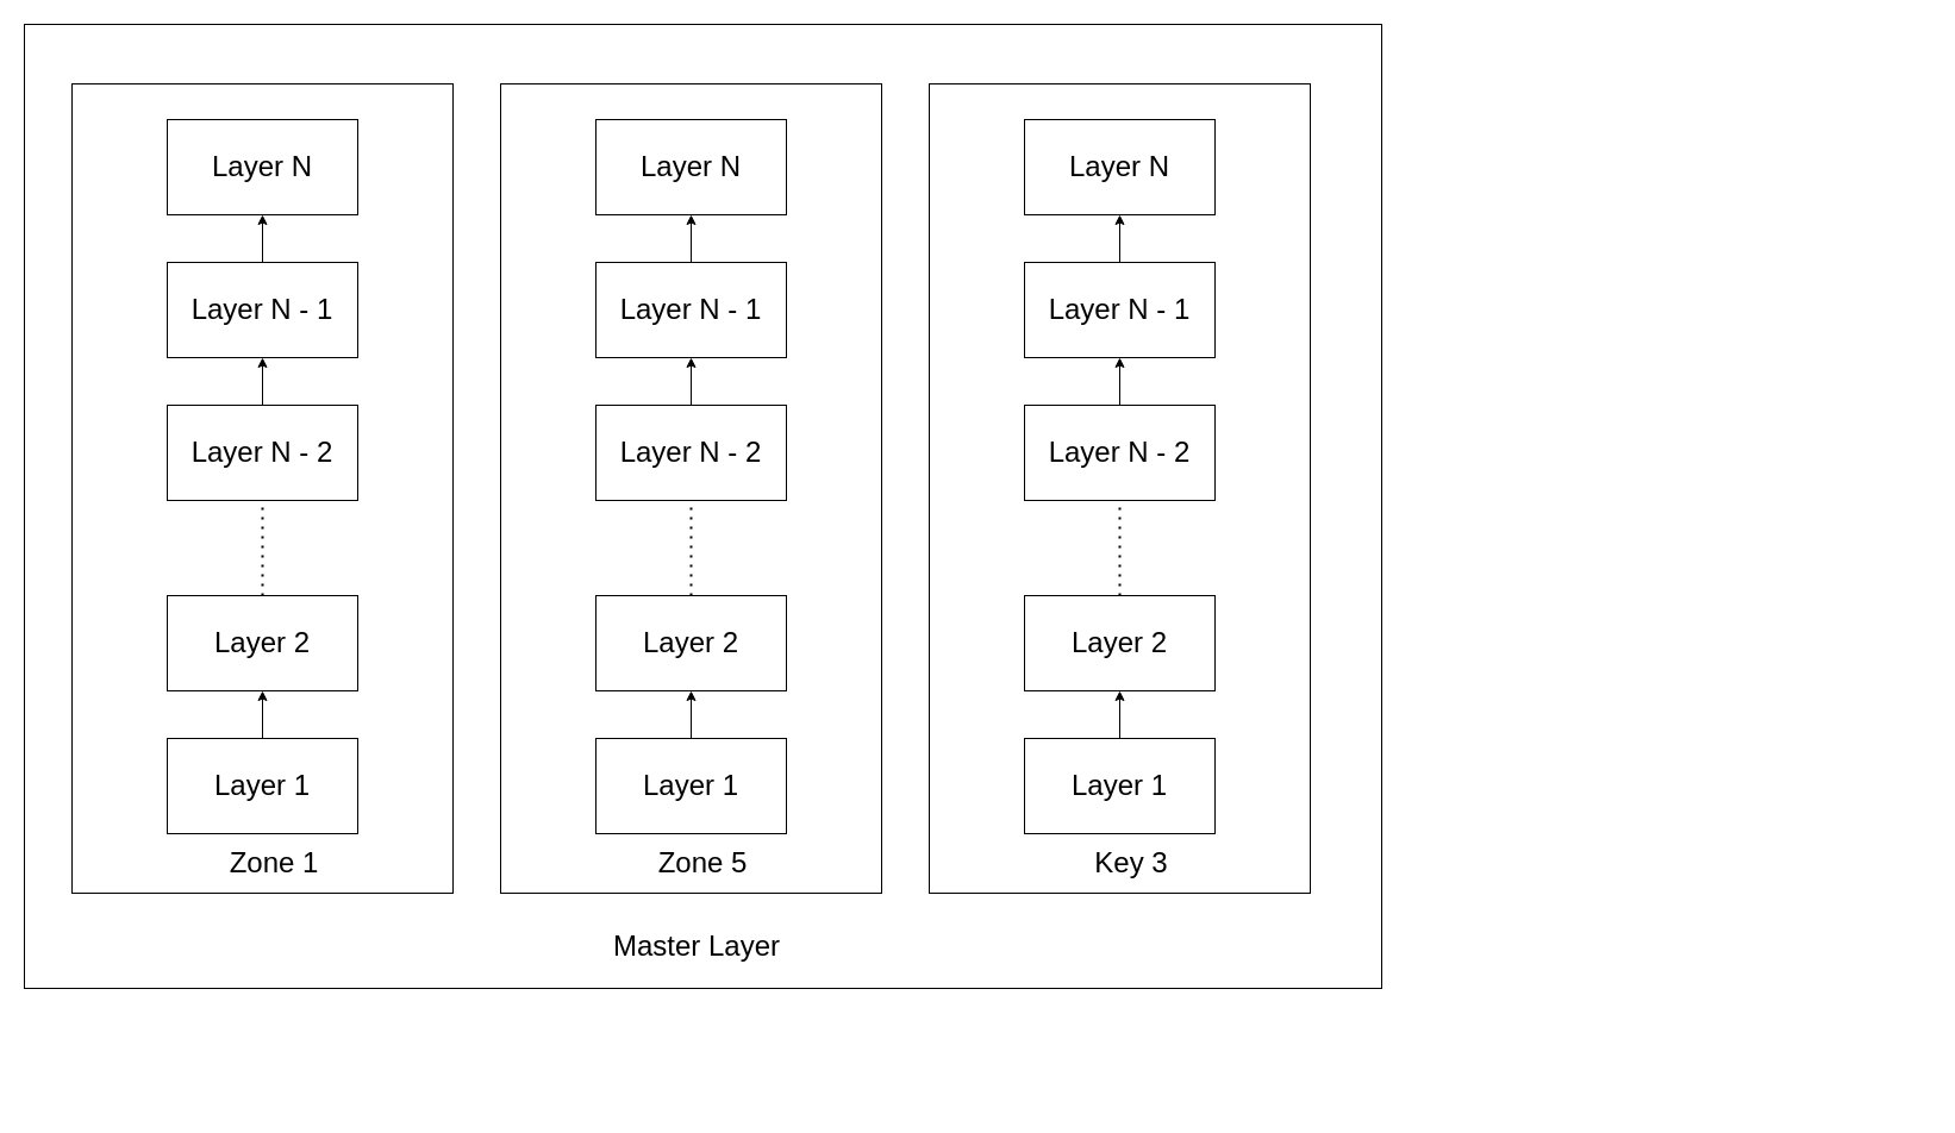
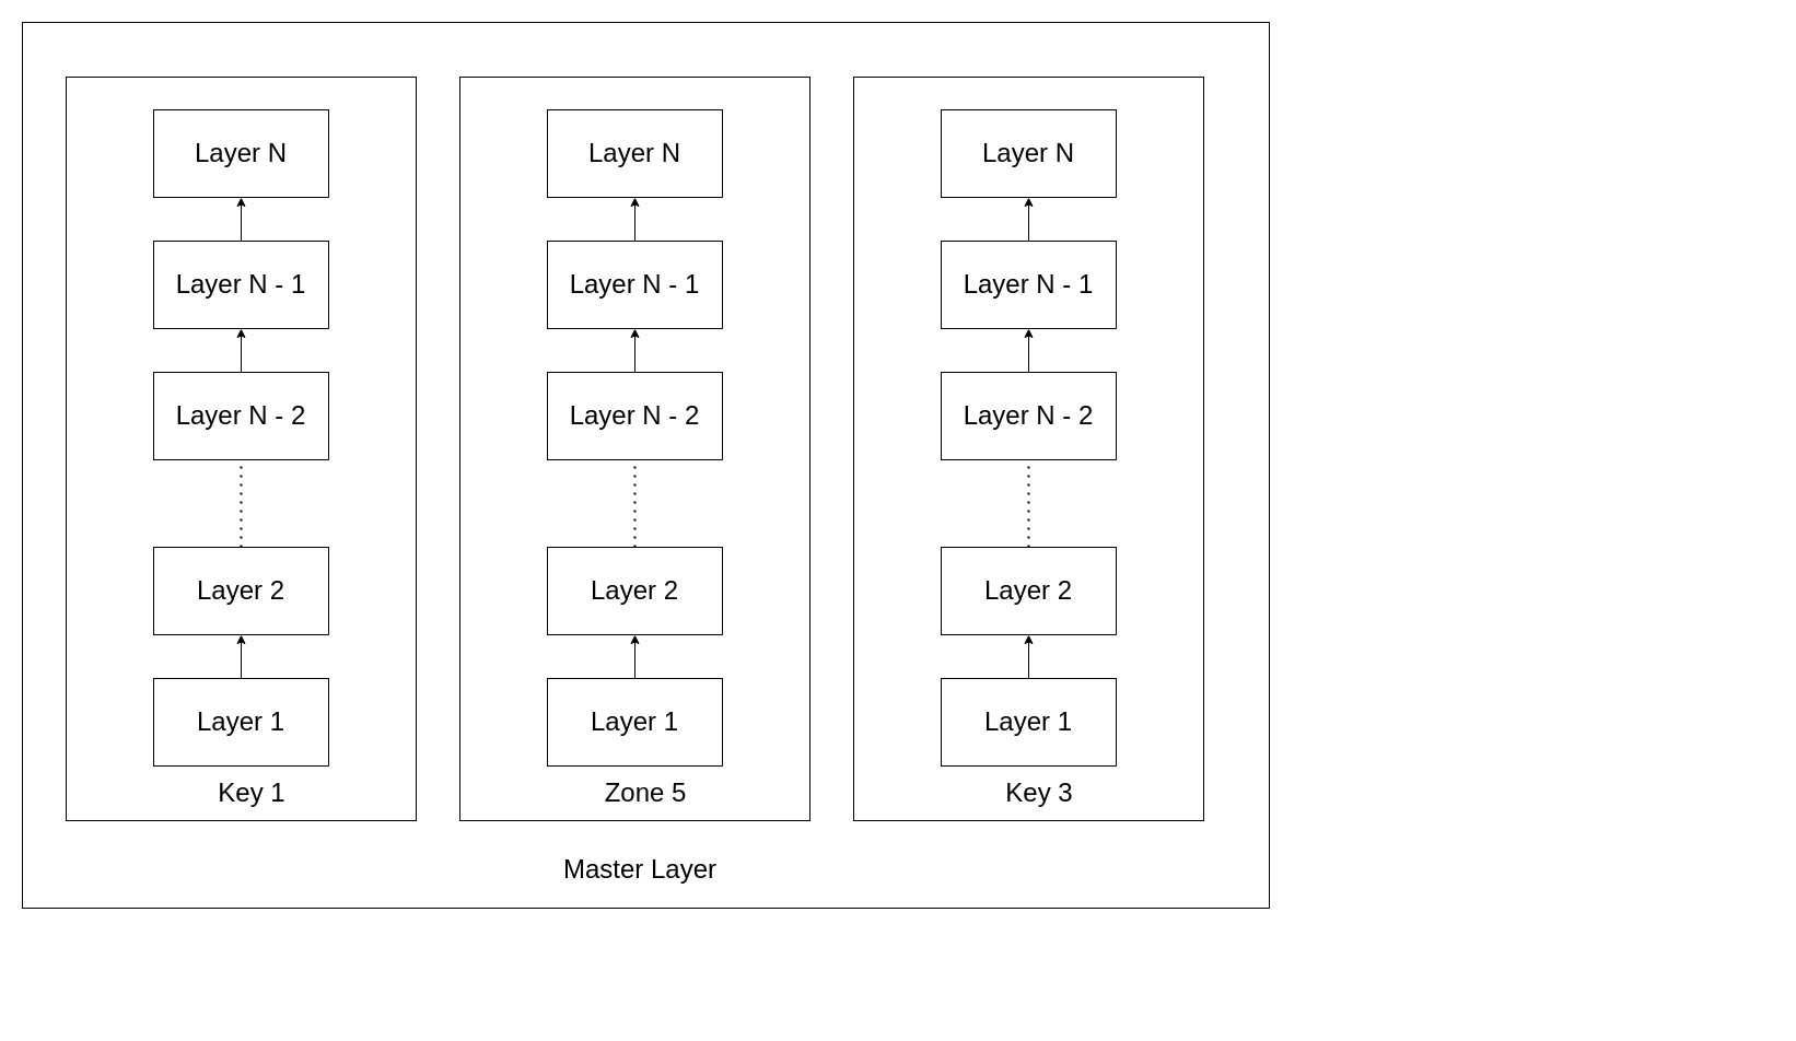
  <mxCell id="0" />
  <mxCell id="1" parent="0" />
  <mxCell id="2" value="" style="group" vertex="1" connectable="0" parent="1"><mxGeometry x="760" y="70" width="860" height="860" as="geometry" /></mxCell>
  <mxCell id="3" value="" style="rounded=0;whiteSpace=wrap;html=1;fontSize=24;" vertex="1" parent="2"><mxGeometry x="-740" y="-50" width="1140" height="810" as="geometry" /></mxCell>
  <mxCell id="4" value="" style="rounded=0;whiteSpace=wrap;html=1;" vertex="1" parent="2"><mxGeometry x="20" width="320" height="680" as="geometry" /></mxCell>
  <mxCell id="5" value="" style="group" vertex="1" connectable="0" parent="2"><mxGeometry x="100" y="30" width="160" height="600" as="geometry" /></mxCell>
  <mxCell id="6" value="&lt;span style=&quot;font-size: 24px&quot;&gt;Layer 1&lt;/span&gt;" style="rounded=0;whiteSpace=wrap;html=1;" vertex="1" parent="5"><mxGeometry y="520" width="160" height="80" as="geometry" /></mxCell>
  <mxCell id="7" value="" style="group" vertex="1" connectable="0" parent="5"><mxGeometry width="160" height="480" as="geometry" /></mxCell>
  <mxCell id="8" value="&lt;span style=&quot;font-size: 24px&quot;&gt;Layer N&lt;/span&gt;" style="rounded=0;whiteSpace=wrap;html=1;" vertex="1" parent="7"><mxGeometry width="160" height="80" as="geometry" /></mxCell>
  <mxCell id="9" value="&lt;span style=&quot;font-size: 24px&quot;&gt;Layer N - 1&lt;/span&gt;" style="rounded=0;whiteSpace=wrap;html=1;" vertex="1" parent="7"><mxGeometry y="120" width="160" height="80" as="geometry" /></mxCell>
  <mxCell id="10" value="&lt;span style=&quot;font-size: 24px&quot;&gt;Layer N - 2&lt;/span&gt;" style="rounded=0;whiteSpace=wrap;html=1;" vertex="1" parent="7"><mxGeometry y="240" width="160" height="80" as="geometry" /></mxCell>
  <mxCell id="11" value="" style="endArrow=none;dashed=1;html=1;dashPattern=1 3;strokeWidth=2;rounded=0;entryX=0.5;entryY=1;entryDx=0;entryDy=0;" edge="1" parent="7" source="12" target="10"><mxGeometry width="50" height="50" relative="1" as="geometry"><mxPoint x="80" y="400" as="sourcePoint" /><mxPoint x="170" y="370" as="targetPoint" /></mxGeometry></mxCell>
  <mxCell id="12" value="&lt;span style=&quot;font-size: 24px&quot;&gt;Layer 2&lt;/span&gt;" style="rounded=0;whiteSpace=wrap;html=1;" vertex="1" parent="7"><mxGeometry y="400" width="160" height="80" as="geometry" /></mxCell>
  <mxCell id="13" value="" style="endArrow=classic;html=1;rounded=0;exitX=0.5;exitY=0;exitDx=0;exitDy=0;entryX=0.5;entryY=1;entryDx=0;entryDy=0;" edge="1" parent="7" source="10" target="9"><mxGeometry width="50" height="50" relative="1" as="geometry"><mxPoint x="340" y="280" as="sourcePoint" /><mxPoint x="390" y="230" as="targetPoint" /></mxGeometry></mxCell>
  <mxCell id="14" value="" style="endArrow=classic;html=1;rounded=0;exitX=0.5;exitY=0;exitDx=0;exitDy=0;entryX=0.5;entryY=1;entryDx=0;entryDy=0;" edge="1" parent="7" source="9" target="8"><mxGeometry width="50" height="50" relative="1" as="geometry"><mxPoint x="120" y="110" as="sourcePoint" /><mxPoint x="420" y="100" as="targetPoint" /></mxGeometry></mxCell>
  <mxCell id="15" value="" style="endArrow=classic;html=1;rounded=0;exitX=0.5;exitY=0;exitDx=0;exitDy=0;entryX=0.5;entryY=1;entryDx=0;entryDy=0;" edge="1" parent="5" source="6" target="12"><mxGeometry width="50" height="50" relative="1" as="geometry"><mxPoint x="340" y="580" as="sourcePoint" /><mxPoint x="390" y="530" as="targetPoint" /></mxGeometry></mxCell>
  <mxCell id="16" value="&lt;font style=&quot;font-size: 24px&quot;&gt;Key 3&lt;/font&gt;" style="text;html=1;strokeColor=none;fillColor=none;align=center;verticalAlign=middle;whiteSpace=wrap;rounded=0;" vertex="1" parent="2"><mxGeometry y="640" width="380" height="30" as="geometry" /></mxCell>
  <mxCell id="17" value="Master Layer" style="text;html=1;strokeColor=none;fillColor=none;align=center;verticalAlign=middle;whiteSpace=wrap;rounded=0;fontSize=24;" vertex="1" parent="2"><mxGeometry x="-420" y="710" width="490" height="30" as="geometry" /></mxCell>
  <mxCell id="18" value="" style="group" vertex="1" connectable="0" parent="1"><mxGeometry x="40" y="70" width="380" height="680" as="geometry" /></mxCell>
  <mxCell id="19" value="" style="rounded=0;whiteSpace=wrap;html=1;" vertex="1" parent="18"><mxGeometry x="20" width="320" height="680" as="geometry" /></mxCell>
  <mxCell id="20" value="" style="group" vertex="1" connectable="0" parent="18"><mxGeometry x="100" y="30" width="160" height="600" as="geometry" /></mxCell>
  <mxCell id="21" value="&lt;span style=&quot;font-size: 24px&quot;&gt;Layer 1&lt;/span&gt;" style="rounded=0;whiteSpace=wrap;html=1;" vertex="1" parent="20"><mxGeometry y="520" width="160" height="80" as="geometry" /></mxCell>
  <mxCell id="22" value="" style="group" vertex="1" connectable="0" parent="20"><mxGeometry width="160" height="480" as="geometry" /></mxCell>
  <mxCell id="23" value="&lt;span style=&quot;font-size: 24px&quot;&gt;Layer N&lt;/span&gt;" style="rounded=0;whiteSpace=wrap;html=1;" vertex="1" parent="22"><mxGeometry width="160" height="80" as="geometry" /></mxCell>
  <mxCell id="24" value="&lt;span style=&quot;font-size: 24px&quot;&gt;Layer N - 1&lt;/span&gt;" style="rounded=0;whiteSpace=wrap;html=1;" vertex="1" parent="22"><mxGeometry y="120" width="160" height="80" as="geometry" /></mxCell>
  <mxCell id="25" value="&lt;span style=&quot;font-size: 24px&quot;&gt;Layer N - 2&lt;/span&gt;" style="rounded=0;whiteSpace=wrap;html=1;" vertex="1" parent="22"><mxGeometry y="240" width="160" height="80" as="geometry" /></mxCell>
  <mxCell id="26" value="" style="endArrow=none;dashed=1;html=1;dashPattern=1 3;strokeWidth=2;rounded=0;entryX=0.5;entryY=1;entryDx=0;entryDy=0;" edge="1" parent="22" source="27" target="25"><mxGeometry width="50" height="50" relative="1" as="geometry"><mxPoint x="80" y="400" as="sourcePoint" /><mxPoint x="170" y="370" as="targetPoint" /></mxGeometry></mxCell>
  <mxCell id="27" value="&lt;span style=&quot;font-size: 24px&quot;&gt;Layer 2&lt;/span&gt;" style="rounded=0;whiteSpace=wrap;html=1;" vertex="1" parent="22"><mxGeometry y="400" width="160" height="80" as="geometry" /></mxCell>
  <mxCell id="28" value="" style="endArrow=classic;html=1;rounded=0;exitX=0.5;exitY=0;exitDx=0;exitDy=0;entryX=0.5;entryY=1;entryDx=0;entryDy=0;" edge="1" parent="22" source="25" target="24"><mxGeometry width="50" height="50" relative="1" as="geometry"><mxPoint x="340" y="280" as="sourcePoint" /><mxPoint x="390" y="230" as="targetPoint" /></mxGeometry></mxCell>
  <mxCell id="29" value="" style="endArrow=classic;html=1;rounded=0;exitX=0.5;exitY=0;exitDx=0;exitDy=0;entryX=0.5;entryY=1;entryDx=0;entryDy=0;" edge="1" parent="22" source="24" target="23"><mxGeometry width="50" height="50" relative="1" as="geometry"><mxPoint x="120" y="110" as="sourcePoint" /><mxPoint x="420" y="100" as="targetPoint" /></mxGeometry></mxCell>
  <mxCell id="30" value="" style="endArrow=classic;html=1;rounded=0;exitX=0.5;exitY=0;exitDx=0;exitDy=0;entryX=0.5;entryY=1;entryDx=0;entryDy=0;" edge="1" parent="20" source="21" target="27"><mxGeometry width="50" height="50" relative="1" as="geometry"><mxPoint x="340" y="580" as="sourcePoint" /><mxPoint x="390" y="530" as="targetPoint" /></mxGeometry></mxCell>
- <mxCell id="31" value="&lt;font style=&quot;font-size: 24px&quot;&gt;Zone 1&lt;/font&gt;" style="text;html=1;strokeColor=none;fillColor=none;align=center;verticalAlign=middle;whiteSpace=wrap;rounded=0;" vertex="1" parent="18"><mxGeometry y="640" width="380" height="30" as="geometry" /></mxCell>
+ <mxCell id="31" value="&lt;font style=&quot;font-size: 24px&quot;&gt;Key 1&lt;/font&gt;" style="text;html=1;strokeColor=none;fillColor=none;align=center;verticalAlign=middle;whiteSpace=wrap;rounded=0;" vertex="1" parent="18"><mxGeometry y="640" width="380" height="30" as="geometry" /></mxCell>
  <mxCell id="32" value="" style="group" vertex="1" connectable="0" parent="1"><mxGeometry x="400" y="70" width="380" height="680" as="geometry" /></mxCell>
  <mxCell id="33" value="" style="rounded=0;whiteSpace=wrap;html=1;" vertex="1" parent="32"><mxGeometry x="20" width="320" height="680" as="geometry" /></mxCell>
  <mxCell id="34" value="" style="group" vertex="1" connectable="0" parent="32"><mxGeometry x="100" y="30" width="160" height="600" as="geometry" /></mxCell>
  <mxCell id="35" value="&lt;span style=&quot;font-size: 24px&quot;&gt;Layer 1&lt;/span&gt;" style="rounded=0;whiteSpace=wrap;html=1;" vertex="1" parent="34"><mxGeometry y="520" width="160" height="80" as="geometry" /></mxCell>
  <mxCell id="36" value="" style="group" vertex="1" connectable="0" parent="34"><mxGeometry width="160" height="480" as="geometry" /></mxCell>
  <mxCell id="37" value="&lt;span style=&quot;font-size: 24px&quot;&gt;Layer N&lt;/span&gt;" style="rounded=0;whiteSpace=wrap;html=1;" vertex="1" parent="36"><mxGeometry width="160" height="80" as="geometry" /></mxCell>
  <mxCell id="38" value="&lt;span style=&quot;font-size: 24px&quot;&gt;Layer N - 1&lt;/span&gt;" style="rounded=0;whiteSpace=wrap;html=1;" vertex="1" parent="36"><mxGeometry y="120" width="160" height="80" as="geometry" /></mxCell>
  <mxCell id="39" value="&lt;span style=&quot;font-size: 24px&quot;&gt;Layer N - 2&lt;/span&gt;" style="rounded=0;whiteSpace=wrap;html=1;" vertex="1" parent="36"><mxGeometry y="240" width="160" height="80" as="geometry" /></mxCell>
  <mxCell id="40" value="" style="endArrow=none;dashed=1;html=1;dashPattern=1 3;strokeWidth=2;rounded=0;entryX=0.5;entryY=1;entryDx=0;entryDy=0;" edge="1" parent="36" source="41" target="39"><mxGeometry width="50" height="50" relative="1" as="geometry"><mxPoint x="80" y="400" as="sourcePoint" /><mxPoint x="170" y="370" as="targetPoint" /></mxGeometry></mxCell>
  <mxCell id="41" value="&lt;span style=&quot;font-size: 24px&quot;&gt;Layer 2&lt;/span&gt;" style="rounded=0;whiteSpace=wrap;html=1;" vertex="1" parent="36"><mxGeometry y="400" width="160" height="80" as="geometry" /></mxCell>
  <mxCell id="42" value="" style="endArrow=classic;html=1;rounded=0;exitX=0.5;exitY=0;exitDx=0;exitDy=0;entryX=0.5;entryY=1;entryDx=0;entryDy=0;" edge="1" parent="36" source="39" target="38"><mxGeometry width="50" height="50" relative="1" as="geometry"><mxPoint x="340" y="280" as="sourcePoint" /><mxPoint x="390" y="230" as="targetPoint" /></mxGeometry></mxCell>
  <mxCell id="43" value="" style="endArrow=classic;html=1;rounded=0;exitX=0.5;exitY=0;exitDx=0;exitDy=0;entryX=0.5;entryY=1;entryDx=0;entryDy=0;" edge="1" parent="36" source="38" target="37"><mxGeometry width="50" height="50" relative="1" as="geometry"><mxPoint x="120" y="110" as="sourcePoint" /><mxPoint x="420" y="100" as="targetPoint" /></mxGeometry></mxCell>
  <mxCell id="44" value="" style="endArrow=classic;html=1;rounded=0;exitX=0.5;exitY=0;exitDx=0;exitDy=0;entryX=0.5;entryY=1;entryDx=0;entryDy=0;" edge="1" parent="34" source="35" target="41"><mxGeometry width="50" height="50" relative="1" as="geometry"><mxPoint x="340" y="580" as="sourcePoint" /><mxPoint x="390" y="530" as="targetPoint" /></mxGeometry></mxCell>
  <mxCell id="45" value="&lt;font style=&quot;font-size: 24px&quot;&gt;Zone 5&lt;/font&gt;" style="text;html=1;strokeColor=none;fillColor=none;align=center;verticalAlign=middle;whiteSpace=wrap;rounded=0;" vertex="1" parent="32"><mxGeometry y="640" width="380" height="30" as="geometry" /></mxCell>
